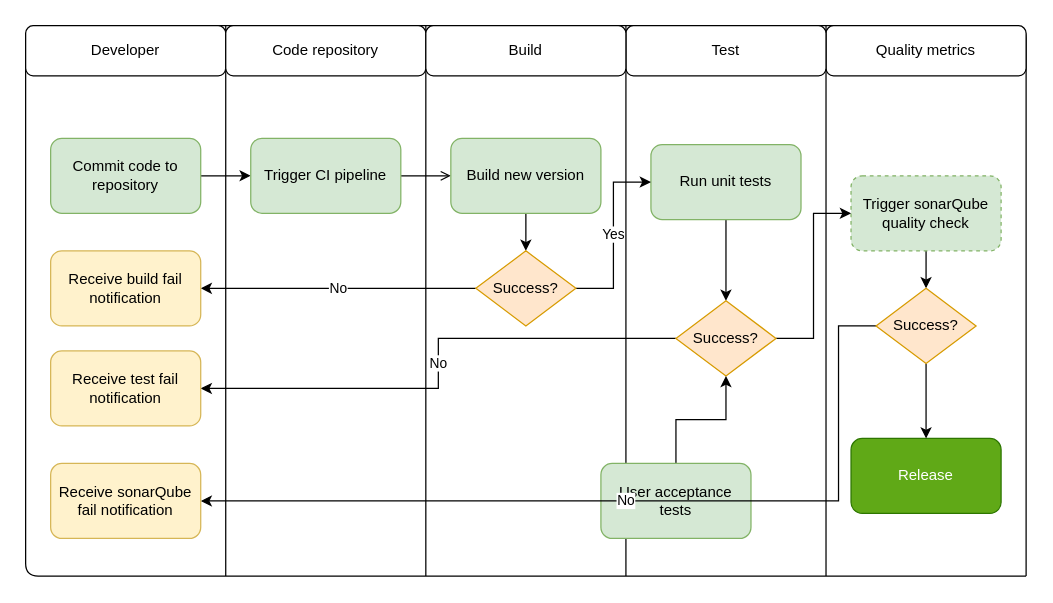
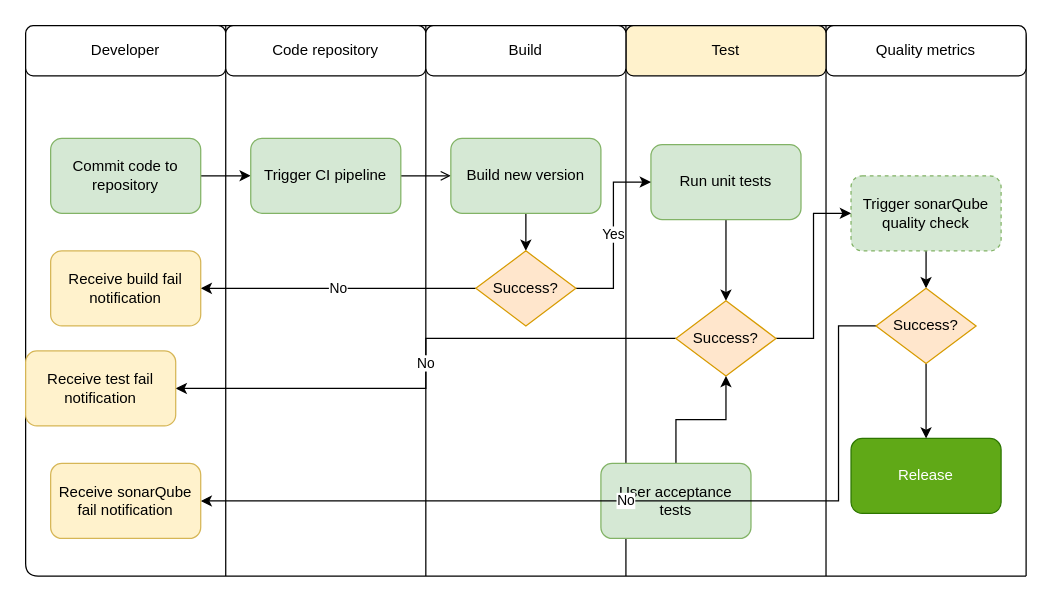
  <mxCell id="0" />
  <mxCell id="1" parent="0" />
  <mxCell id="2" value="" style="endArrow=none;html=1;" edge="1" parent="1"><mxGeometry width="50" height="50" relative="1" as="geometry"><mxPoint x="820" y="460" as="sourcePoint" /><mxPoint x="820" y="460" as="targetPoint" /><Array as="points"><mxPoint x="20" y="460" /><mxPoint x="20" y="20" /><mxPoint x="820" y="20" /></Array></mxGeometry></mxCell>
  <mxCell id="3" value="" style="endArrow=none;html=1;" edge="1" parent="1"><mxGeometry width="50" height="50" relative="1" as="geometry"><mxPoint x="500" y="460" as="sourcePoint" /><mxPoint x="500" y="20" as="targetPoint" /></mxGeometry></mxCell>
  <mxCell id="4" value="" style="endArrow=none;html=1;" edge="1" parent="1"><mxGeometry width="50" height="50" relative="1" as="geometry"><mxPoint x="340" y="460" as="sourcePoint" /><mxPoint x="340" y="20" as="targetPoint" /></mxGeometry></mxCell>
  <mxCell id="5" value="" style="endArrow=none;html=1;" edge="1" parent="1"><mxGeometry width="50" height="50" relative="1" as="geometry"><mxPoint x="660" y="460" as="sourcePoint" /><mxPoint x="660" y="20" as="targetPoint" /></mxGeometry></mxCell>
  <mxCell id="6" value="" style="endArrow=none;html=1;" edge="1" parent="1"><mxGeometry width="50" height="50" relative="1" as="geometry"><mxPoint x="180" y="460" as="sourcePoint" /><mxPoint x="180" y="20" as="targetPoint" /></mxGeometry></mxCell>
  <mxCell id="7" value="Developer" style="rounded=1;whiteSpace=wrap;html=1;" vertex="1" parent="1"><mxGeometry x="20" y="20" width="160" height="40" as="geometry" /></mxCell>
  <mxCell id="8" value="Quality metrics" style="rounded=1;whiteSpace=wrap;html=1;" vertex="1" parent="1"><mxGeometry x="660" y="20" width="160" height="40" as="geometry" /></mxCell>
  <mxCell id="9" value="Code repository" style="rounded=1;whiteSpace=wrap;html=1;" vertex="1" parent="1"><mxGeometry x="180" y="20" width="160" height="40" as="geometry" /></mxCell>
- <mxCell id="10" value="Test" style="rounded=1;whiteSpace=wrap;html=1;" vertex="1" parent="1"><mxGeometry x="500" y="20" width="160" height="40" as="geometry" /></mxCell>
+ <mxCell id="10" value="Test" style="rounded=1;whiteSpace=wrap;html=1;fillColor=#fff2cc;" vertex="1" parent="1"><mxGeometry x="500" y="20" width="160" height="40" as="geometry" /></mxCell>
  <mxCell id="11" value="Build" style="rounded=1;whiteSpace=wrap;html=1;" vertex="1" parent="1"><mxGeometry x="340" y="20" width="160" height="40" as="geometry" /></mxCell>
  <mxCell id="12" style="edgeStyle=orthogonalEdgeStyle;rounded=0;orthogonalLoop=1;jettySize=auto;html=1;entryX=0;entryY=0.5;entryDx=0;entryDy=0;" edge="1" parent="1" source="13" target="15"><mxGeometry relative="1" as="geometry" /></mxCell>
  <mxCell id="13" value="Commit code to repository&lt;span style=&quot;color: rgba(0 , 0 , 0 , 0) ; font-family: monospace ; font-size: 0px&quot;&gt;%3CmxGraphModel%3E%3Croot%3E%3CmxCell%20id%3D%220%22%2F%3E%3CmxCell%20id%3D%221%22%20parent%3D%220%22%2F%3E%3CmxCell%20id%3D%222%22%20value%3D%22%22%20style%3D%22rounded%3D1%3BwhiteSpace%3Dwrap%3Bhtml%3D1%3B%22%20vertex%3D%221%22%20parent%3D%221%22%3E%3CmxGeometry%20x%3D%2240%22%20y%3D%2240%22%20width%3D%22160%22%20height%3D%2240%22%20as%3D%22geometry%22%2F%3E%3C%2FmxCell%3E%3C%2Froot%3E%3C%2FmxGraphModel%3E&lt;/span&gt;" style="rounded=1;whiteSpace=wrap;html=1;fillColor=#d5e8d4;strokeColor=#82b366;" vertex="1" parent="1"><mxGeometry x="40" y="110" width="120" height="60" as="geometry" /></mxCell>
  <mxCell id="14" style="edgeStyle=orthogonalEdgeStyle;rounded=0;orthogonalLoop=1;jettySize=auto;html=1;entryX=0;entryY=0.5;entryDx=0;entryDy=0;endArrow=open;" edge="1" parent="1" source="15" target="17"><mxGeometry relative="1" as="geometry" /></mxCell>
  <mxCell id="15" value="Trigger CI pipeline" style="rounded=1;whiteSpace=wrap;html=1;fillColor=#d5e8d4;strokeColor=#82b366;" vertex="1" parent="1"><mxGeometry x="200" y="110" width="120" height="60" as="geometry" /></mxCell>
  <mxCell id="16" style="edgeStyle=orthogonalEdgeStyle;rounded=0;orthogonalLoop=1;jettySize=auto;html=1;entryX=0.5;entryY=0;entryDx=0;entryDy=0;" edge="1" parent="1" source="17" target="24"><mxGeometry relative="1" as="geometry" /></mxCell>
  <mxCell id="17" value="Build new version" style="rounded=1;whiteSpace=wrap;html=1;fillColor=#d5e8d4;strokeColor=#82b366;" vertex="1" parent="1"><mxGeometry x="360" y="110" width="120" height="60" as="geometry" /></mxCell>
  <mxCell id="18" style="edgeStyle=orthogonalEdgeStyle;rounded=0;orthogonalLoop=1;jettySize=auto;html=1;entryX=0.5;entryY=0;entryDx=0;entryDy=0;" edge="1" parent="1" source="19" target="28"><mxGeometry relative="1" as="geometry" /></mxCell>
  <mxCell id="19" value="Run unit tests" style="rounded=1;whiteSpace=wrap;html=1;fillColor=#d5e8d4;strokeColor=#82b366;" vertex="1" parent="1"><mxGeometry x="520" y="115" width="120" height="60" as="geometry" /></mxCell>
  <mxCell id="20" style="edgeStyle=orthogonalEdgeStyle;rounded=0;orthogonalLoop=1;jettySize=auto;html=1;entryX=0.5;entryY=0;entryDx=0;entryDy=0;" edge="1" parent="1" source="21" target="35"><mxGeometry relative="1" as="geometry" /></mxCell>
  <mxCell id="21" value="Trigger sonarQube quality check" style="rounded=1;whiteSpace=wrap;html=1;fillColor=#d5e8d4;strokeColor=#82b366;dashed=1;" vertex="1" parent="1"><mxGeometry x="680" y="140" width="120" height="60" as="geometry" /></mxCell>
  <mxCell id="22" value="No" style="edgeStyle=orthogonalEdgeStyle;rounded=0;orthogonalLoop=1;jettySize=auto;html=1;" edge="1" parent="1" source="24" target="25"><mxGeometry relative="1" as="geometry" /></mxCell>
  <mxCell id="23" value="Yes" style="edgeStyle=orthogonalEdgeStyle;rounded=0;orthogonalLoop=1;jettySize=auto;html=1;entryX=0;entryY=0.5;entryDx=0;entryDy=0;" edge="1" parent="1" source="24" target="19"><mxGeometry relative="1" as="geometry" /></mxCell>
  <mxCell id="24" value="Success?" style="rhombus;whiteSpace=wrap;html=1;fillColor=#ffe6cc;strokeColor=#d79b00;" vertex="1" parent="1"><mxGeometry x="380" y="200" width="80" height="60" as="geometry" /></mxCell>
  <mxCell id="25" value="Receive build fail notification" style="rounded=1;whiteSpace=wrap;html=1;fillColor=#fff2cc;strokeColor=#d6b656;" vertex="1" parent="1"><mxGeometry x="40" y="200" width="120" height="60" as="geometry" /></mxCell>
  <mxCell id="26" value="No" style="edgeStyle=orthogonalEdgeStyle;rounded=0;orthogonalLoop=1;jettySize=auto;html=1;entryX=1;entryY=0.5;entryDx=0;entryDy=0;" edge="1" parent="1" source="28" target="29"><mxGeometry relative="1" as="geometry" /></mxCell>
  <mxCell id="27" style="edgeStyle=orthogonalEdgeStyle;rounded=0;orthogonalLoop=1;jettySize=auto;html=1;entryX=0;entryY=0.5;entryDx=0;entryDy=0;" edge="1" parent="1" source="28" target="21"><mxGeometry relative="1" as="geometry" /></mxCell>
  <mxCell id="28" value="Success?" style="rhombus;whiteSpace=wrap;html=1;fillColor=#ffe6cc;strokeColor=#d79b00;" vertex="1" parent="1"><mxGeometry x="540" y="240" width="80" height="60" as="geometry" /></mxCell>
- <mxCell id="29" value="Receive test fail notification" style="rounded=1;whiteSpace=wrap;html=1;fillColor=#fff2cc;strokeColor=#d6b656;" vertex="1" parent="1"><mxGeometry x="40" y="280" width="120" height="60" as="geometry" /></mxCell>
+ <mxCell id="29" value="Receive test fail notification" style="rounded=1;whiteSpace=wrap;html=1;fillColor=#fff2cc;strokeColor=#d6b656;" vertex="1" parent="1"><mxGeometry x="20" y="280" width="120" height="60" as="geometry" /></mxCell>
  <mxCell id="30" style="edgeStyle=orthogonalEdgeStyle;rounded=0;orthogonalLoop=1;jettySize=auto;html=1;entryX=0.5;entryY=1;entryDx=0;entryDy=0;" edge="1" parent="1" source="31" target="28"><mxGeometry relative="1" as="geometry" /></mxCell>
  <mxCell id="31" value="User acceptance tests" style="rounded=1;whiteSpace=wrap;html=1;fillColor=#d5e8d4;strokeColor=#82b366;" vertex="1" parent="1"><mxGeometry x="480" y="370" width="120" height="60" as="geometry" /></mxCell>
  <mxCell id="32" value="Release" style="rounded=1;whiteSpace=wrap;html=1;fillColor=#60a917;strokeColor=#2D7600;fontColor=#ffffff;" vertex="1" parent="1"><mxGeometry x="680" y="350" width="120" height="60" as="geometry" /></mxCell>
  <mxCell id="33" style="edgeStyle=orthogonalEdgeStyle;rounded=0;orthogonalLoop=1;jettySize=auto;html=1;entryX=0.5;entryY=0;entryDx=0;entryDy=0;" edge="1" parent="1" source="35" target="32"><mxGeometry relative="1" as="geometry" /></mxCell>
  <mxCell id="34" value="No" style="edgeStyle=orthogonalEdgeStyle;rounded=0;orthogonalLoop=1;jettySize=auto;html=1;entryX=1;entryY=0.5;entryDx=0;entryDy=0;" edge="1" parent="1" source="35" target="36"><mxGeometry relative="1" as="geometry"><Array as="points"><mxPoint x="670" y="260" /><mxPoint x="670" y="400" /></Array></mxGeometry></mxCell>
  <mxCell id="35" value="Success?" style="rhombus;whiteSpace=wrap;html=1;fillColor=#ffe6cc;strokeColor=#d79b00;" vertex="1" parent="1"><mxGeometry x="700" y="230" width="80" height="60" as="geometry" /></mxCell>
  <mxCell id="36" value="Receive sonarQube fail notification" style="rounded=1;whiteSpace=wrap;html=1;fillColor=#fff2cc;strokeColor=#d6b656;" vertex="1" parent="1"><mxGeometry x="40" y="370" width="120" height="60" as="geometry" /></mxCell>
